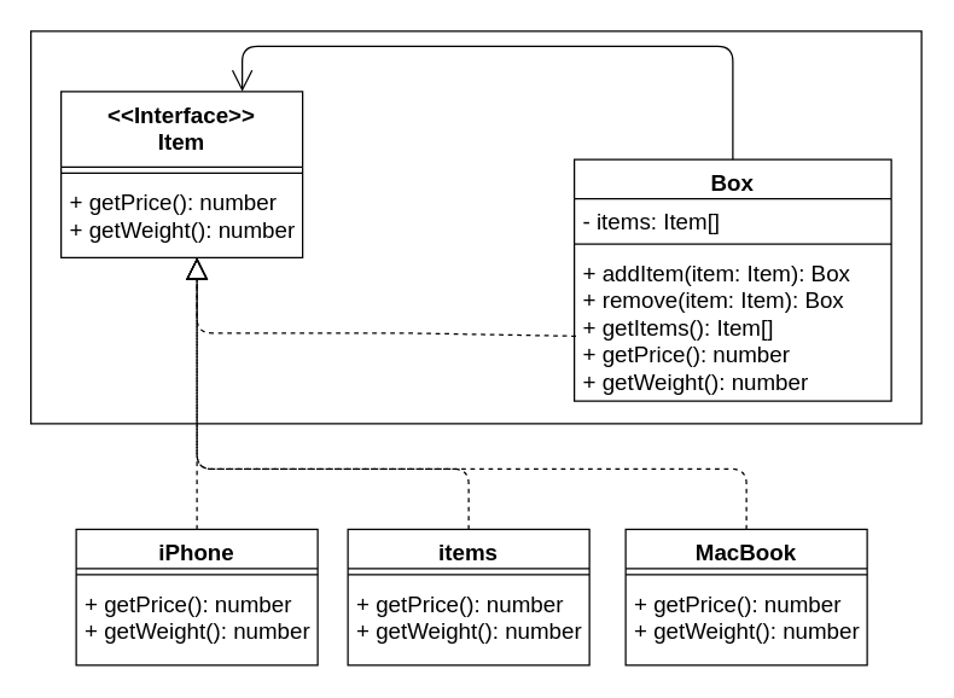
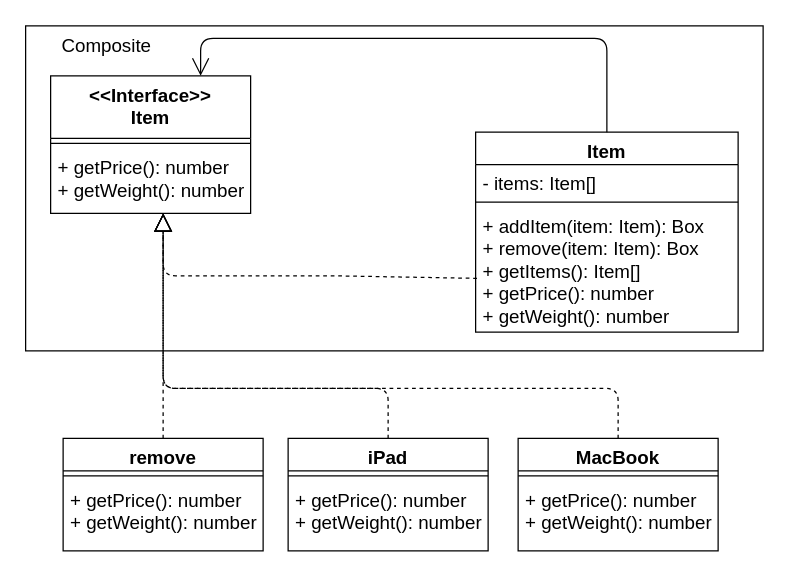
  <mxCell id="0" />
  <mxCell id="1" parent="0" />
  <mxCell id="2" value="" style="rounded=0;whiteSpace=wrap;html=1;fontSize=15;" parent="1" vertex="1"><mxGeometry x="20" y="20" width="590" height="260" as="geometry" /></mxCell>
+ <mxCell id="3" value="&lt;font style=&quot;font-size: 15px&quot;&gt;Composite&lt;/font&gt;" style="text;html=1;strokeColor=none;fillColor=none;align=center;verticalAlign=middle;whiteSpace=wrap;rounded=0;" parent="1" vertex="1"><mxGeometry x="20" y="20" width="130" height="30" as="geometry" /></mxCell>
  <mxCell id="4" value="&lt;&lt;Interface&gt;&gt;&#10;Item" style="swimlane;fontStyle=1;align=center;verticalAlign=top;childLayout=stackLayout;horizontal=1;startSize=50;horizontalStack=0;resizeParent=1;resizeParentMax=0;resizeLast=0;collapsible=1;marginBottom=0;fontSize=15;" parent="1" vertex="1"><mxGeometry x="40" y="60" width="160" height="110" as="geometry" /></mxCell>
  <mxCell id="5" value="" style="line;strokeWidth=1;fillColor=none;align=left;verticalAlign=middle;spacingTop=-1;spacingLeft=3;spacingRight=3;rotatable=0;labelPosition=right;points=[];portConstraint=eastwest;fontSize=15;" parent="4" vertex="1"><mxGeometry y="50" width="160" height="8" as="geometry" /></mxCell>
  <mxCell id="6" value="+ getPrice(): number&#10;+ getWeight(): number" style="text;strokeColor=none;fillColor=none;align=left;verticalAlign=top;spacingLeft=4;spacingRight=4;overflow=hidden;rotatable=0;points=[[0,0.5],[1,0.5]];portConstraint=eastwest;fontSize=15;" parent="4" vertex="1"><mxGeometry y="58" width="160" height="52" as="geometry" /></mxCell>
- <mxCell id="7" value="Box" style="swimlane;fontStyle=1;align=center;verticalAlign=top;childLayout=stackLayout;horizontal=1;startSize=26;horizontalStack=0;resizeParent=1;resizeParentMax=0;resizeLast=0;collapsible=1;marginBottom=0;fontSize=15;" parent="1" vertex="1"><mxGeometry x="380" y="105" width="210" height="160" as="geometry" /></mxCell>
+ <mxCell id="7" value="Item" style="swimlane;fontStyle=1;align=center;verticalAlign=top;childLayout=stackLayout;horizontal=1;startSize=26;horizontalStack=0;resizeParent=1;resizeParentMax=0;resizeLast=0;collapsible=1;marginBottom=0;fontSize=15;" parent="1" vertex="1"><mxGeometry x="380" y="105" width="210" height="160" as="geometry" /></mxCell>
  <mxCell id="8" value="- items: Item[]" style="text;strokeColor=none;fillColor=none;align=left;verticalAlign=top;spacingLeft=4;spacingRight=4;overflow=hidden;rotatable=0;points=[[0,0.5],[1,0.5]];portConstraint=eastwest;fontSize=15;" parent="7" vertex="1"><mxGeometry y="26" width="210" height="26" as="geometry" /></mxCell>
  <mxCell id="9" value="" style="line;strokeWidth=1;fillColor=none;align=left;verticalAlign=middle;spacingTop=-1;spacingLeft=3;spacingRight=3;rotatable=0;labelPosition=right;points=[];portConstraint=eastwest;fontSize=15;" parent="7" vertex="1"><mxGeometry y="52" width="210" height="8" as="geometry" /></mxCell>
  <mxCell id="10" value="+ addItem(item: Item): Box&#10;+ remove(item: Item): Box&#10;+ getItems(): Item[]&#10;+ getPrice(): number&#10;+ getWeight(): number" style="text;strokeColor=none;fillColor=none;align=left;verticalAlign=top;spacingLeft=4;spacingRight=4;overflow=hidden;rotatable=0;points=[[0,0.5],[1,0.5]];portConstraint=eastwest;fontSize=15;" parent="7" vertex="1"><mxGeometry y="60" width="210" height="100" as="geometry" /></mxCell>
  <mxCell id="11" value="" style="endArrow=block;dashed=1;endFill=0;endSize=12;html=1;fontSize=15;exitX=0.005;exitY=0.57;exitDx=0;exitDy=0;exitPerimeter=0;" parent="1" source="10" edge="1"><mxGeometry width="160" relative="1" as="geometry"><mxPoint x="370" y="250" as="sourcePoint" /><mxPoint x="130" y="170" as="targetPoint" /><Array as="points"><mxPoint x="270" y="220" /><mxPoint x="130" y="220" /></Array></mxGeometry></mxCell>
- <mxCell id="12" value="iPhone" style="swimlane;fontStyle=1;align=center;verticalAlign=top;childLayout=stackLayout;horizontal=1;startSize=26;horizontalStack=0;resizeParent=1;resizeParentMax=0;resizeLast=0;collapsible=1;marginBottom=0;fontSize=15;" parent="1" vertex="1"><mxGeometry x="50" y="350" width="160" height="90" as="geometry" /></mxCell>
+ <mxCell id="12" value="remove" style="swimlane;fontStyle=1;align=center;verticalAlign=top;childLayout=stackLayout;horizontal=1;startSize=26;horizontalStack=0;resizeParent=1;resizeParentMax=0;resizeLast=0;collapsible=1;marginBottom=0;fontSize=15;" parent="1" vertex="1"><mxGeometry x="50" y="350" width="160" height="90" as="geometry" /></mxCell>
  <mxCell id="13" value="" style="line;strokeWidth=1;fillColor=none;align=left;verticalAlign=middle;spacingTop=-1;spacingLeft=3;spacingRight=3;rotatable=0;labelPosition=right;points=[];portConstraint=eastwest;fontSize=15;" parent="12" vertex="1"><mxGeometry y="26" width="160" height="8" as="geometry" /></mxCell>
  <mxCell id="14" value="+ getPrice(): number&#10;+ getWeight(): number" style="text;strokeColor=none;fillColor=none;align=left;verticalAlign=top;spacingLeft=4;spacingRight=4;overflow=hidden;rotatable=0;points=[[0,0.5],[1,0.5]];portConstraint=eastwest;fontSize=15;" parent="12" vertex="1"><mxGeometry y="34" width="160" height="56" as="geometry" /></mxCell>
  <mxCell id="15" value="" style="endArrow=block;dashed=1;endFill=0;endSize=12;html=1;fontSize=15;exitX=0.5;exitY=0;exitDx=0;exitDy=0;" parent="1" source="12" edge="1"><mxGeometry width="160" relative="1" as="geometry"><mxPoint x="380" y="360" as="sourcePoint" /><mxPoint x="130" y="170" as="targetPoint" /></mxGeometry></mxCell>
- <mxCell id="16" value="items" style="swimlane;fontStyle=1;align=center;verticalAlign=top;childLayout=stackLayout;horizontal=1;startSize=26;horizontalStack=0;resizeParent=1;resizeParentMax=0;resizeLast=0;collapsible=1;marginBottom=0;fontSize=15;" parent="1" vertex="1"><mxGeometry x="230" y="350" width="160" height="90" as="geometry" /></mxCell>
+ <mxCell id="16" value="iPad" style="swimlane;fontStyle=1;align=center;verticalAlign=top;childLayout=stackLayout;horizontal=1;startSize=26;horizontalStack=0;resizeParent=1;resizeParentMax=0;resizeLast=0;collapsible=1;marginBottom=0;fontSize=15;" parent="1" vertex="1"><mxGeometry x="230" y="350" width="160" height="90" as="geometry" /></mxCell>
  <mxCell id="17" value="" style="line;strokeWidth=1;fillColor=none;align=left;verticalAlign=middle;spacingTop=-1;spacingLeft=3;spacingRight=3;rotatable=0;labelPosition=right;points=[];portConstraint=eastwest;fontSize=15;" parent="16" vertex="1"><mxGeometry y="26" width="160" height="8" as="geometry" /></mxCell>
  <mxCell id="18" value="+ getPrice(): number&#10;+ getWeight(): number" style="text;strokeColor=none;fillColor=none;align=left;verticalAlign=top;spacingLeft=4;spacingRight=4;overflow=hidden;rotatable=0;points=[[0,0.5],[1,0.5]];portConstraint=eastwest;fontSize=15;" parent="16" vertex="1"><mxGeometry y="34" width="160" height="56" as="geometry" /></mxCell>
  <mxCell id="19" value="MacBook" style="swimlane;fontStyle=1;align=center;verticalAlign=top;childLayout=stackLayout;horizontal=1;startSize=26;horizontalStack=0;resizeParent=1;resizeParentMax=0;resizeLast=0;collapsible=1;marginBottom=0;fontSize=15;" parent="1" vertex="1"><mxGeometry x="414" y="350" width="160" height="90" as="geometry" /></mxCell>
  <mxCell id="20" value="" style="line;strokeWidth=1;fillColor=none;align=left;verticalAlign=middle;spacingTop=-1;spacingLeft=3;spacingRight=3;rotatable=0;labelPosition=right;points=[];portConstraint=eastwest;fontSize=15;" parent="19" vertex="1"><mxGeometry y="26" width="160" height="8" as="geometry" /></mxCell>
  <mxCell id="21" value="+ getPrice(): number&#10;+ getWeight(): number" style="text;strokeColor=none;fillColor=none;align=left;verticalAlign=top;spacingLeft=4;spacingRight=4;overflow=hidden;rotatable=0;points=[[0,0.5],[1,0.5]];portConstraint=eastwest;fontSize=15;" parent="19" vertex="1"><mxGeometry y="34" width="160" height="56" as="geometry" /></mxCell>
  <mxCell id="22" value="" style="endArrow=block;dashed=1;endFill=0;endSize=12;html=1;fontSize=15;edgeStyle=orthogonalEdgeStyle;exitX=0.5;exitY=0;exitDx=0;exitDy=0;" parent="1" source="16" edge="1"><mxGeometry width="160" relative="1" as="geometry"><mxPoint x="380" y="360" as="sourcePoint" /><mxPoint x="130" y="170" as="targetPoint" /><Array as="points"><mxPoint x="310" y="310" /><mxPoint x="130" y="310" /></Array></mxGeometry></mxCell>
  <mxCell id="23" value="" style="endArrow=block;dashed=1;endFill=0;endSize=12;html=1;fontSize=15;edgeStyle=orthogonalEdgeStyle;exitX=0.5;exitY=0;exitDx=0;exitDy=0;" parent="1" source="19" edge="1"><mxGeometry width="160" relative="1" as="geometry"><mxPoint x="380" y="360" as="sourcePoint" /><mxPoint x="130" y="170" as="targetPoint" /><Array as="points"><mxPoint x="494" y="310" /><mxPoint x="130" y="310" /></Array></mxGeometry></mxCell>
  <mxCell id="24" value="" style="endArrow=open;endFill=1;endSize=12;html=1;entryX=0.75;entryY=0;entryDx=0;entryDy=0;exitX=0.5;exitY=0;exitDx=0;exitDy=0;edgeStyle=orthogonalEdgeStyle;" edge="1" parent="1" source="7" target="4"><mxGeometry width="160" relative="1" as="geometry"><mxPoint x="340" y="500" as="sourcePoint" /><mxPoint x="500" y="500" as="targetPoint" /><Array as="points"><mxPoint x="485" y="30" /><mxPoint x="160" y="30" /></Array></mxGeometry></mxCell>
